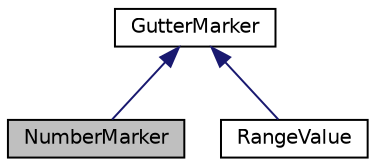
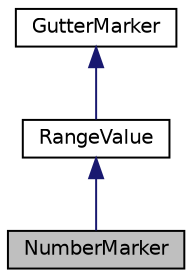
  digraph {
    node [color=black fillcolor=white fontname=Helvetica fontsize=10 shape=record style=filled]
    edge [color=midnightblue dir=back fontname=Helvetica fontsize=10 labelfontname=Helvetica labelfontsize=10 style=solid]
    n1 [fillcolor=grey75 fontcolor=black height=0.2 label=NumberMarker width=0.4]
    n2 [height=0.2 label=GutterMarker width=0.4]
    n3 [height=0.2 label=RangeValue width=0.4]
-   n2 -> n1
+   n3 -> n1
    n2 -> n3
  }
